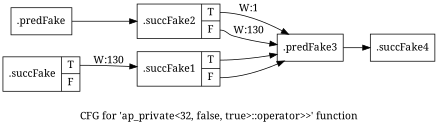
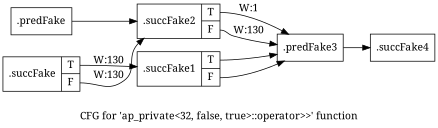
  digraph {
    fontname="Noto Serif"
    label="CFG for 'ap_private\<32, false, true\>::operator\>\>' function"
    rankdir=LR
    node [fontname="Noto Serif" shape=record filename="/media/miguel/NewVolume/Linux/Xilinx/Vitis_HLS/2020.2/include/etc/ap_private.h" linenumber=2618]
    edge [execusionnum=129 filename="/media/miguel/NewVolume/Linux/Xilinx/Vitis_HLS/2020.2/include/etc/ap_private.h" fontname="Noto Serif" tailport=s0]
    n1 [label="{.predFake}" filename="" linenumber=""]
    n2 [label="{.succFake2|{<s0>T|<s1>F}}"]
    n3 [label="{.succFake|{<s0>T|<s1>F}}"]
    n4 [label="{.succFake1|{<s0>T|<s1>F}}"]
    n5 [label="{.predFake3}"]
    n6 [label="{.succFake4}"]
    n1 -> n2
    n2 -> n5 [execusionnum=0 label="W:1"]
    n2 -> n5 [label="W:130" tailport=s1]
+   n3 -> n2 [label="W:130" tailport=s1]
    n3 -> n4 [execusionnum=0 label="W:130"]
    n4 -> n5 [execusionnum=0]
    n4 -> n5 [execusionnum=0 tailport=s1]
    n5 -> n6
  }
